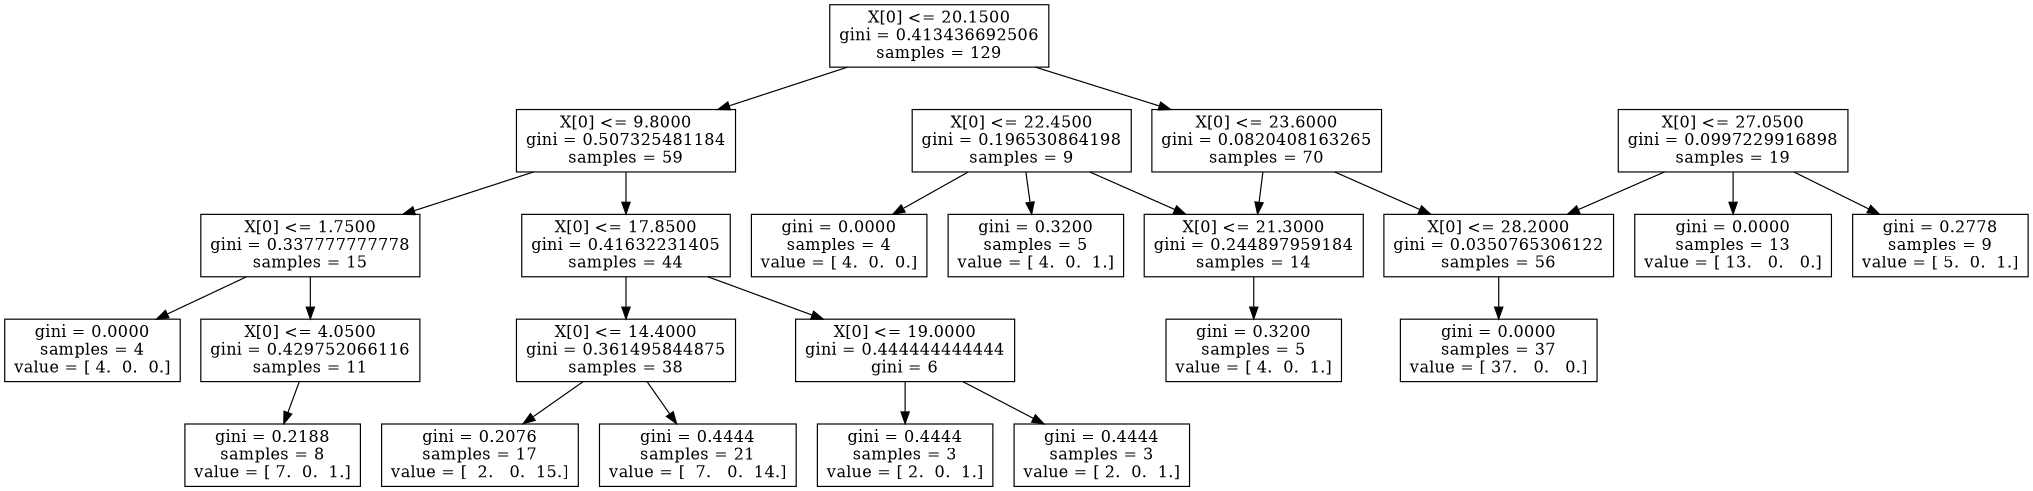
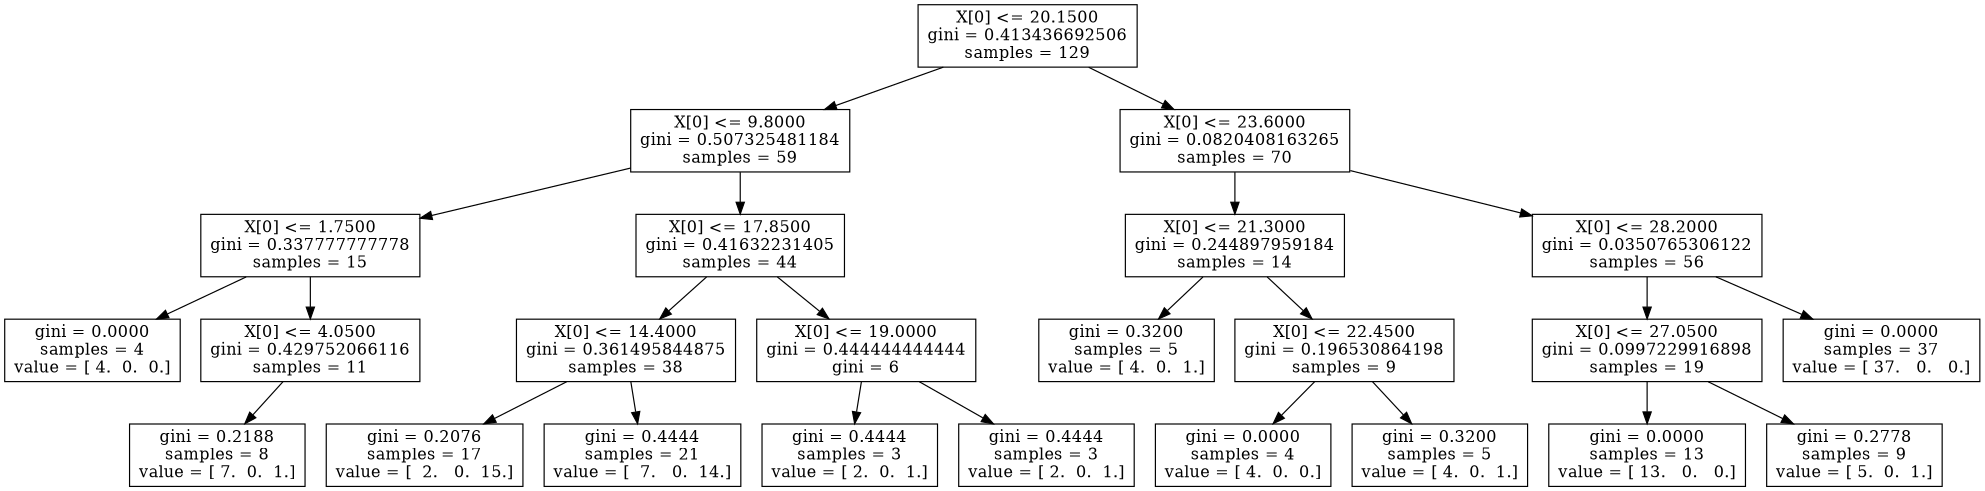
  digraph {
    node [shape=box]
    n1 [label="X[0] <= 20.1500\ngini = 0.413436692506\nsamples = 129"]
    n2 [label="X[0] <= 9.8000\ngini = 0.507325481184\nsamples = 59"]
    n3 [label="X[0] <= 23.6000\ngini = 0.0820408163265\nsamples = 70"]
    n4 [label="X[0] <= 1.7500\ngini = 0.337777777778\nsamples = 15"]
    n5 [label="X[0] <= 17.8500\ngini = 0.41632231405\nsamples = 44"]
    n6 [label="X[0] <= 21.3000\ngini = 0.244897959184\nsamples = 14"]
    n7 [label="X[0] <= 28.2000\ngini = 0.0350765306122\nsamples = 56"]
    n8 [label="gini = 0.0000\nsamples = 4\nvalue = [ 4.  0.  0.]"]
    n9 [label="X[0] <= 4.0500\ngini = 0.429752066116\nsamples = 11"]
    n10 [label="X[0] <= 14.4000\ngini = 0.361495844875\nsamples = 38"]
    n11 [label="X[0] <= 19.0000\ngini = 0.444444444444\ngini = 6"]
    n12 [label="gini = 0.2188\nsamples = 8\nvalue = [ 7.  0.  1.]"]
    n13 [label="gini = 0.2076\nsamples = 17\nvalue = [  2.   0.  15.]"]
    n14 [label="gini = 0.4444\nsamples = 21\nvalue = [  7.   0.  14.]"]
    n15 [label="gini = 0.4444\nsamples = 3\nvalue = [ 2.  0.  1.]"]
    n16 [label="gini = 0.4444\nsamples = 3\nvalue = [ 2.  0.  1.]"]
    n17 [label="gini = 0.3200\nsamples = 5\nvalue = [ 4.  0.  1.]"]
    n18 [label="X[0] <= 22.4500\ngini = 0.196530864198\nsamples = 9"]
    n19 [label="X[0] <= 27.0500\ngini = 0.0997229916898\nsamples = 19"]
    n20 [label="gini = 0.0000\nsamples = 37\nvalue = [ 37.   0.   0.]"]
    n21 [label="gini = 0.0000\nsamples = 4\nvalue = [ 4.  0.  0.]"]
    n22 [label="gini = 0.3200\nsamples = 5\nvalue = [ 4.  0.  1.]"]
    n23 [label="gini = 0.0000\nsamples = 13\nvalue = [ 13.   0.   0.]"]
    n24 [label="gini = 0.2778\nsamples = 9\nvalue = [ 5.  0.  1.]"]
    n1 -> n2
    n1 -> n3
    n2 -> n4
    n2 -> n5
    n3 -> n6
    n3 -> n7
    n4 -> n8
    n4 -> n9
    n5 -> n10
    n5 -> n11
    n6 -> n17
-   n18 -> n6
-   n19 -> n7
+   n6 -> n18
+   n7 -> n19
    n7 -> n20
    n9 -> n12
    n10 -> n13
    n10 -> n14
    n11 -> n15
    n11 -> n16
    n18 -> n21
    n18 -> n22
    n19 -> n23
    n19 -> n24
  }
